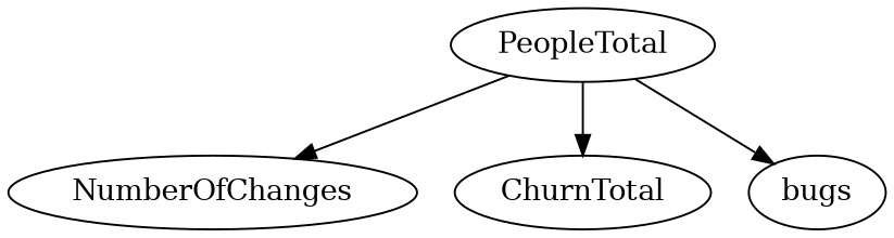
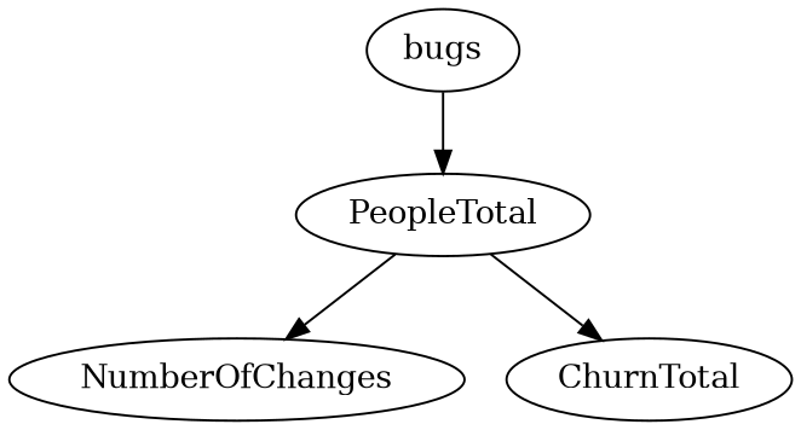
  digraph {
    PeopleTotal
    NumberOfChanges
    ChurnTotal
    bugs
    PeopleTotal -> NumberOfChanges
    PeopleTotal -> ChurnTotal
-   PeopleTotal -> bugs
+   bugs -> PeopleTotal
  }
